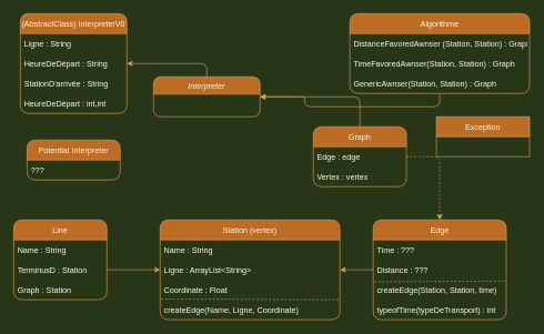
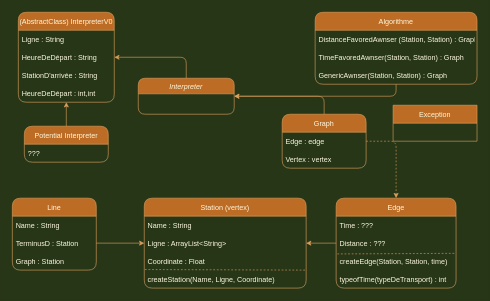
  <mxCell id="0" />
  <mxCell id="1" parent="0" />
  <mxCell id="2" style="edgeStyle=orthogonalEdgeStyle;curved=0;rounded=1;sketch=0;orthogonalLoop=1;jettySize=auto;html=1;exitX=0.5;exitY=0;exitDx=0;exitDy=0;entryX=1;entryY=0.5;entryDx=0;entryDy=0;fontColor=#FEFAE0;strokeColor=#DDA15E;fillColor=#BC6C25;labelBackgroundColor=#283618;" edge="1" parent="1" source="3" target="18"><mxGeometry relative="1" as="geometry" /></mxCell>
- <mxCell id="3" value="Interpreter" style="swimlane;fontStyle=2;align=center;verticalAlign=top;childLayout=stackLayout;horizontal=1;startSize=26;horizontalStack=0;resizeParent=1;resizeLast=0;collapsible=1;marginBottom=0;rounded=1;shadow=0;strokeWidth=1;fillColor=#BC6C25;strokeColor=#DDA15E;fontColor=#FEFAE0;" parent="1" vertex="1"><mxGeometry x="230" y="115" width="160" height="60" as="geometry"><mxRectangle x="230" y="140" width="160" height="26" as="alternateBounds" /></mxGeometry></mxCell>
+ <mxCell id="3" value="Interpreter" style="swimlane;fontStyle=2;align=center;verticalAlign=top;childLayout=stackLayout;horizontal=1;startSize=26;horizontalStack=0;resizeParent=1;resizeLast=0;collapsible=1;marginBottom=0;rounded=1;shadow=0;strokeWidth=1;fillColor=#BC6C25;strokeColor=#DDA15E;fontColor=#FEFAE0;" parent="1" vertex="1"><mxGeometry x="230" y="130" width="160" height="60" as="geometry"><mxRectangle x="230" y="140" width="160" height="26" as="alternateBounds" /></mxGeometry></mxCell>
  <mxCell id="4" value="Station (vertex)" style="swimlane;fontStyle=0;childLayout=stackLayout;horizontal=1;startSize=30;horizontalStack=0;resizeParent=1;resizeParentMax=0;resizeLast=0;collapsible=1;marginBottom=0;fillColor=#BC6C25;strokeColor=#DDA15E;fontColor=#FEFAE0;rounded=1;" vertex="1" parent="1"><mxGeometry x="240" y="330" width="270" height="150" as="geometry" /></mxCell>
  <mxCell id="5" value="Name : String" style="text;strokeColor=none;fillColor=none;align=left;verticalAlign=middle;spacingLeft=4;spacingRight=4;overflow=hidden;points=[[0,0.5],[1,0.5]];portConstraint=eastwest;rotatable=0;fontColor=#FEFAE0;rounded=1;" vertex="1" parent="4"><mxGeometry y="30" width="270" height="30" as="geometry" /></mxCell>
  <mxCell id="6" value="Ligne : ArrayList&lt;String&gt;" style="text;strokeColor=none;fillColor=none;align=left;verticalAlign=middle;spacingLeft=4;spacingRight=4;overflow=hidden;points=[[0,0.5],[1,0.5]];portConstraint=eastwest;rotatable=0;fontColor=#FEFAE0;rounded=1;" vertex="1" parent="4"><mxGeometry y="60" width="270" height="30" as="geometry" /></mxCell>
  <mxCell id="7" value="" style="endArrow=none;dashed=1;html=1;rounded=1;sketch=0;fontColor=#FEFAE0;strokeColor=#DDA15E;fillColor=#BC6C25;curved=0;exitX=0.004;exitY=-0.033;exitDx=0;exitDy=0;exitPerimeter=0;labelBackgroundColor=#283618;" edge="1" parent="4" source="9"><mxGeometry width="50" height="50" relative="1" as="geometry"><mxPoint x="80" y="150" as="sourcePoint" /><mxPoint x="270" y="120" as="targetPoint" /></mxGeometry></mxCell>
  <mxCell id="8" value="Coordinate : Float" style="text;strokeColor=none;fillColor=none;align=left;verticalAlign=middle;spacingLeft=4;spacingRight=4;overflow=hidden;points=[[0,0.5],[1,0.5]];portConstraint=eastwest;rotatable=0;fontColor=#FEFAE0;rounded=1;" vertex="1" parent="4"><mxGeometry y="90" width="270" height="30" as="geometry" /></mxCell>
- <mxCell id="9" value="createEdge(Name, Ligne, Coordinate)" style="text;strokeColor=none;fillColor=none;align=left;verticalAlign=middle;spacingLeft=4;spacingRight=4;overflow=hidden;points=[[0,0.5],[1,0.5]];portConstraint=eastwest;rotatable=0;rounded=1;sketch=0;fontColor=#FEFAE0;" vertex="1" parent="4"><mxGeometry y="120" width="270" height="30" as="geometry" /></mxCell>
+ <mxCell id="9" value="createStation(Name, Ligne, Coordinate)" style="text;strokeColor=none;fillColor=none;align=left;verticalAlign=middle;spacingLeft=4;spacingRight=4;overflow=hidden;points=[[0,0.5],[1,0.5]];portConstraint=eastwest;rotatable=0;rounded=1;sketch=0;fontColor=#FEFAE0;" vertex="1" parent="4"><mxGeometry y="120" width="270" height="30" as="geometry" /></mxCell>
  <mxCell id="10" value="Edge" style="swimlane;fontStyle=0;childLayout=stackLayout;horizontal=1;startSize=30;horizontalStack=0;resizeParent=1;resizeParentMax=0;resizeLast=0;collapsible=1;marginBottom=0;fillColor=#BC6C25;strokeColor=#DDA15E;fontColor=#FEFAE0;rounded=1;" vertex="1" parent="1"><mxGeometry x="560" y="330" width="200" height="150" as="geometry" /></mxCell>
  <mxCell id="11" value="Time : ???" style="text;strokeColor=none;fillColor=none;align=left;verticalAlign=middle;spacingLeft=4;spacingRight=4;overflow=hidden;points=[[0,0.5],[1,0.5]];portConstraint=eastwest;rotatable=0;fontColor=#FEFAE0;rounded=1;" vertex="1" parent="10"><mxGeometry y="30" width="200" height="30" as="geometry" /></mxCell>
  <mxCell id="12" value="Distance : ???" style="text;strokeColor=none;fillColor=none;align=left;verticalAlign=middle;spacingLeft=4;spacingRight=4;overflow=hidden;points=[[0,0.5],[1,0.5]];portConstraint=eastwest;rotatable=0;fontColor=#FEFAE0;rounded=1;" vertex="1" parent="10"><mxGeometry y="60" width="200" height="30" as="geometry" /></mxCell>
  <mxCell id="13" value="createEdge(Station, Station, time)" style="text;strokeColor=none;fillColor=none;align=left;verticalAlign=middle;spacingLeft=4;spacingRight=4;overflow=hidden;points=[[0,0.5],[1,0.5]];portConstraint=eastwest;rotatable=0;rounded=1;sketch=0;fontColor=#FEFAE0;" vertex="1" parent="10"><mxGeometry y="90" width="200" height="30" as="geometry" /></mxCell>
  <mxCell id="14" value="" style="endArrow=none;dashed=1;html=1;rounded=1;sketch=0;fontColor=#FEFAE0;strokeColor=#DDA15E;fillColor=#BC6C25;curved=0;entryX=1;entryY=0.067;entryDx=0;entryDy=0;entryPerimeter=0;exitX=0.01;exitY=0.1;exitDx=0;exitDy=0;exitPerimeter=0;labelBackgroundColor=#283618;" edge="1" parent="10" source="13" target="13"><mxGeometry width="50" height="50" relative="1" as="geometry"><mxPoint x="10" y="92" as="sourcePoint" /><mxPoint x="210" y="110" as="targetPoint" /></mxGeometry></mxCell>
  <mxCell id="15" value="typeofTime(typeDeTransport) : int" style="text;strokeColor=none;fillColor=none;align=left;verticalAlign=middle;spacingLeft=4;spacingRight=4;overflow=hidden;points=[[0,0.5],[1,0.5]];portConstraint=eastwest;rotatable=0;rounded=1;sketch=0;fontColor=#FEFAE0;" vertex="1" parent="10"><mxGeometry y="120" width="200" height="30" as="geometry" /></mxCell>
  <mxCell id="16" value="(AbstractClass) InterpreterV0" style="swimlane;fontStyle=0;childLayout=stackLayout;horizontal=1;startSize=30;horizontalStack=0;resizeParent=1;resizeParentMax=0;resizeLast=0;collapsible=1;marginBottom=0;fillColor=#BC6C25;strokeColor=#DDA15E;fontColor=#FEFAE0;rounded=1;" vertex="1" parent="1"><mxGeometry x="30" y="20" width="160" height="150" as="geometry" /></mxCell>
  <mxCell id="17" value="Ligne : String" style="text;strokeColor=none;fillColor=none;align=left;verticalAlign=middle;spacingLeft=4;spacingRight=4;overflow=hidden;points=[[0,0.5],[1,0.5]];portConstraint=eastwest;rotatable=0;fontColor=#FEFAE0;rounded=1;" vertex="1" parent="16"><mxGeometry y="30" width="160" height="30" as="geometry" /></mxCell>
  <mxCell id="18" value="HeureDeDépart : String" style="text;strokeColor=none;fillColor=none;align=left;verticalAlign=middle;spacingLeft=4;spacingRight=4;overflow=hidden;points=[[0,0.5],[1,0.5]];portConstraint=eastwest;rotatable=0;fontColor=#FEFAE0;rounded=1;" vertex="1" parent="16"><mxGeometry y="60" width="160" height="30" as="geometry" /></mxCell>
  <mxCell id="19" value="StationD'arrivée : String" style="text;strokeColor=none;fillColor=none;align=left;verticalAlign=middle;spacingLeft=4;spacingRight=4;overflow=hidden;points=[[0,0.5],[1,0.5]];portConstraint=eastwest;rotatable=0;fontColor=#FEFAE0;rounded=1;" vertex="1" parent="16"><mxGeometry y="90" width="160" height="30" as="geometry" /></mxCell>
  <mxCell id="20" value="HeureDeDépart : int,int" style="text;strokeColor=none;fillColor=none;align=left;verticalAlign=middle;spacingLeft=4;spacingRight=4;overflow=hidden;points=[[0,0.5],[1,0.5]];portConstraint=eastwest;rotatable=0;fontColor=#FEFAE0;rounded=1;" vertex="1" parent="16"><mxGeometry y="120" width="160" height="30" as="geometry" /></mxCell>
+ <mxCell id="21" style="edgeStyle=orthogonalEdgeStyle;curved=0;rounded=1;sketch=0;orthogonalLoop=1;jettySize=auto;html=1;exitX=0.5;exitY=0;exitDx=0;exitDy=0;entryX=0.5;entryY=1;entryDx=0;entryDy=0;entryPerimeter=0;fontColor=#FEFAE0;strokeColor=#DDA15E;fillColor=#BC6C25;labelBackgroundColor=#283618;" edge="1" parent="1" source="22" target="20"><mxGeometry relative="1" as="geometry" /></mxCell>
  <mxCell id="22" value="Potential Interpreter" style="swimlane;fontStyle=0;childLayout=stackLayout;horizontal=1;startSize=30;horizontalStack=0;resizeParent=1;resizeParentMax=0;resizeLast=0;collapsible=1;marginBottom=0;fillColor=#BC6C25;strokeColor=#DDA15E;fontColor=#FEFAE0;rounded=1;" vertex="1" parent="1"><mxGeometry x="40" y="210" width="140" height="60" as="geometry" /></mxCell>
  <mxCell id="23" value="???" style="text;strokeColor=none;fillColor=none;align=left;verticalAlign=middle;spacingLeft=4;spacingRight=4;overflow=hidden;points=[[0,0.5],[1,0.5]];portConstraint=eastwest;rotatable=0;fontColor=#FEFAE0;rounded=1;" vertex="1" parent="22"><mxGeometry y="30" width="140" height="30" as="geometry" /></mxCell>
  <mxCell id="24" style="edgeStyle=orthogonalEdgeStyle;curved=0;rounded=1;sketch=0;orthogonalLoop=1;jettySize=auto;html=1;exitX=0;exitY=0.5;exitDx=0;exitDy=0;entryX=1;entryY=0.5;entryDx=0;entryDy=0;fontColor=#FEFAE0;strokeColor=#DDA15E;fillColor=#BC6C25;labelBackgroundColor=#283618;" edge="1" parent="1" source="12" target="6"><mxGeometry relative="1" as="geometry" /></mxCell>
  <mxCell id="25" value="Line" style="swimlane;fontStyle=0;childLayout=stackLayout;horizontal=1;startSize=30;horizontalStack=0;resizeParent=1;resizeParentMax=0;resizeLast=0;collapsible=1;marginBottom=0;rounded=1;sketch=0;fontColor=#FEFAE0;strokeColor=#DDA15E;fillColor=#BC6C25;" vertex="1" parent="1"><mxGeometry x="20" y="330" width="140" height="120" as="geometry" /></mxCell>
  <mxCell id="26" value="Name : String" style="text;strokeColor=none;fillColor=none;align=left;verticalAlign=middle;spacingLeft=4;spacingRight=4;overflow=hidden;points=[[0,0.5],[1,0.5]];portConstraint=eastwest;rotatable=0;rounded=1;sketch=0;fontColor=#FEFAE0;" vertex="1" parent="25"><mxGeometry y="30" width="140" height="30" as="geometry" /></mxCell>
  <mxCell id="27" value="TerminusD : Station" style="text;strokeColor=none;fillColor=none;align=left;verticalAlign=middle;spacingLeft=4;spacingRight=4;overflow=hidden;points=[[0,0.5],[1,0.5]];portConstraint=eastwest;rotatable=0;rounded=1;sketch=0;fontColor=#FEFAE0;" vertex="1" parent="25"><mxGeometry y="60" width="140" height="30" as="geometry" /></mxCell>
  <mxCell id="28" value="Graph : Station" style="text;strokeColor=none;fillColor=none;align=left;verticalAlign=middle;spacingLeft=4;spacingRight=4;overflow=hidden;points=[[0,0.5],[1,0.5]];portConstraint=eastwest;rotatable=0;rounded=1;sketch=0;fontColor=#FEFAE0;" vertex="1" parent="25"><mxGeometry y="90" width="140" height="30" as="geometry" /></mxCell>
  <mxCell id="29" style="edgeStyle=orthogonalEdgeStyle;curved=0;rounded=1;sketch=0;orthogonalLoop=1;jettySize=auto;html=1;exitX=1;exitY=0.5;exitDx=0;exitDy=0;entryX=0;entryY=0.5;entryDx=0;entryDy=0;fontColor=#FEFAE0;strokeColor=#DDA15E;fillColor=#BC6C25;labelBackgroundColor=#283618;" edge="1" parent="1" source="27" target="6"><mxGeometry relative="1" as="geometry" /></mxCell>
  <mxCell id="30" style="edgeStyle=orthogonalEdgeStyle;curved=0;rounded=1;sketch=0;orthogonalLoop=1;jettySize=auto;html=1;exitX=0.5;exitY=1;exitDx=0;exitDy=0;fontColor=#FEFAE0;strokeColor=#DDA15E;fillColor=#BC6C25;" edge="1" parent="1" source="31" target="3"><mxGeometry relative="1" as="geometry" /></mxCell>
  <mxCell id="31" value="Algorithme" style="swimlane;fontStyle=0;childLayout=stackLayout;horizontal=1;startSize=30;horizontalStack=0;resizeParent=1;resizeParentMax=0;resizeLast=0;collapsible=1;marginBottom=0;rounded=1;sketch=0;fontColor=#FEFAE0;strokeColor=#DDA15E;fillColor=#BC6C25;" vertex="1" parent="1"><mxGeometry x="525" y="20" width="270" height="120" as="geometry" /></mxCell>
  <mxCell id="32" value="DistanceFavoredAwnser (Station, Station) : Graphe" style="text;strokeColor=none;fillColor=none;align=left;verticalAlign=middle;spacingLeft=4;spacingRight=4;overflow=hidden;points=[[0,0.5],[1,0.5]];portConstraint=eastwest;rotatable=0;rounded=1;sketch=0;fontColor=#FEFAE0;" vertex="1" parent="31"><mxGeometry y="30" width="270" height="30" as="geometry" /></mxCell>
  <mxCell id="33" value="TimeFavoredAwnser(Station, Station) : Graph" style="text;strokeColor=none;fillColor=none;align=left;verticalAlign=middle;spacingLeft=4;spacingRight=4;overflow=hidden;points=[[0,0.5],[1,0.5]];portConstraint=eastwest;rotatable=0;rounded=1;sketch=0;fontColor=#FEFAE0;" vertex="1" parent="31"><mxGeometry y="60" width="270" height="30" as="geometry" /></mxCell>
  <mxCell id="34" value="GenericAwnser(Station, Station) : Graph" style="text;strokeColor=none;fillColor=none;align=left;verticalAlign=middle;spacingLeft=4;spacingRight=4;overflow=hidden;points=[[0,0.5],[1,0.5]];portConstraint=eastwest;rotatable=0;rounded=1;sketch=0;fontColor=#FEFAE0;" vertex="1" parent="31"><mxGeometry y="90" width="270" height="30" as="geometry" /></mxCell>
  <mxCell id="35" style="edgeStyle=orthogonalEdgeStyle;curved=0;rounded=1;sketch=0;orthogonalLoop=1;jettySize=auto;html=1;exitX=0.5;exitY=0;exitDx=0;exitDy=0;entryX=1;entryY=0.5;entryDx=0;entryDy=0;fontColor=#FEFAE0;strokeColor=#DDA15E;fillColor=#BC6C25;" edge="1" parent="1" source="36" target="3"><mxGeometry relative="1" as="geometry" /></mxCell>
  <mxCell id="36" value="Graph" style="swimlane;fontStyle=0;childLayout=stackLayout;horizontal=1;startSize=30;horizontalStack=0;resizeParent=1;resizeParentMax=0;resizeLast=0;collapsible=1;marginBottom=0;rounded=1;sketch=0;fontColor=#FEFAE0;strokeColor=#DDA15E;fillColor=#BC6C25;" vertex="1" parent="1"><mxGeometry x="470" y="190" width="140" height="90" as="geometry" /></mxCell>
  <mxCell id="37" value="Edge : edge" style="text;strokeColor=none;fillColor=none;align=left;verticalAlign=middle;spacingLeft=4;spacingRight=4;overflow=hidden;points=[[0,0.5],[1,0.5]];portConstraint=eastwest;rotatable=0;rounded=1;sketch=0;fontColor=#FEFAE0;" vertex="1" parent="36"><mxGeometry y="30" width="140" height="30" as="geometry" /></mxCell>
  <mxCell id="38" value="Vertex : vertex" style="text;strokeColor=none;fillColor=none;align=left;verticalAlign=middle;spacingLeft=4;spacingRight=4;overflow=hidden;points=[[0,0.5],[1,0.5]];portConstraint=eastwest;rotatable=0;rounded=1;sketch=0;fontColor=#FEFAE0;" vertex="1" parent="36"><mxGeometry y="60" width="140" height="30" as="geometry" /></mxCell>
  <mxCell id="39" style="edgeStyle=orthogonalEdgeStyle;curved=0;rounded=1;sketch=0;orthogonalLoop=1;jettySize=auto;html=1;fontColor=#FEFAE0;strokeColor=#DDA15E;fillColor=#BC6C25;labelBackgroundColor=#283618;dashed=1;" edge="1" parent="1" source="37" target="10"><mxGeometry relative="1" as="geometry" /></mxCell>
  <mxCell id="40" value="Exception" style="swimlane;fontStyle=0;childLayout=stackLayout;horizontal=1;startSize=30;horizontalStack=0;resizeParent=1;resizeParentMax=0;resizeLast=0;collapsible=1;marginBottom=0;rounded=0;sketch=0;fontColor=#FEFAE0;strokeColor=#DDA15E;fillColor=#BC6C25;" vertex="1" parent="1"><mxGeometry x="655" y="175" width="140" height="60" as="geometry" /></mxCell>
